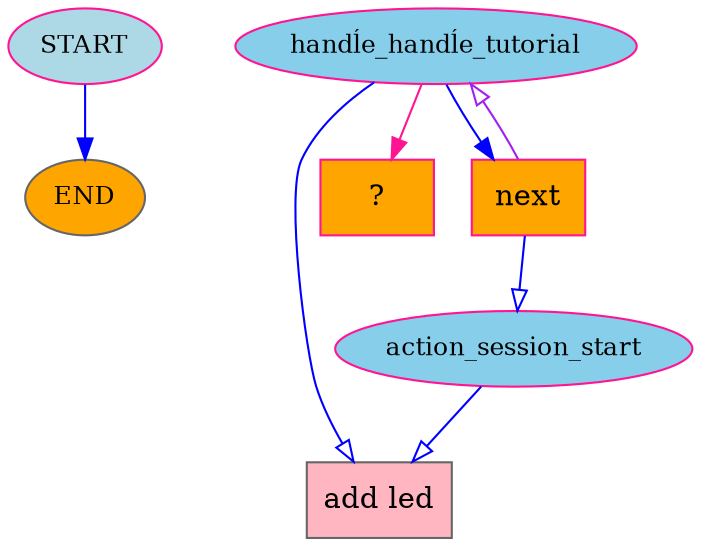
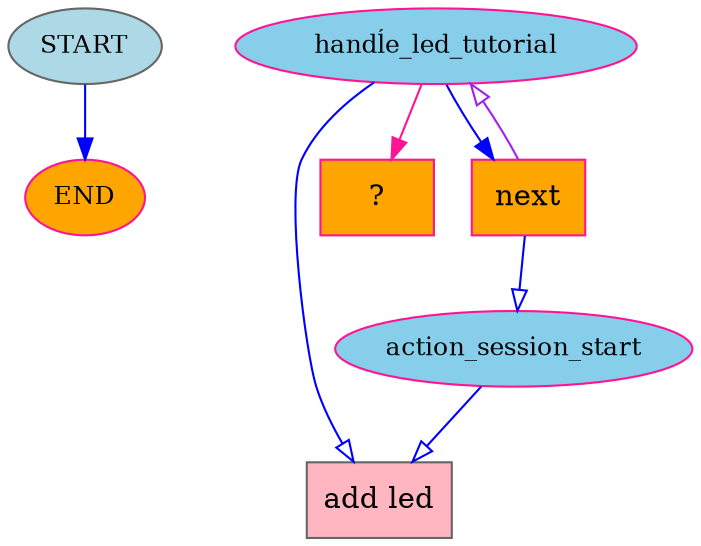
  digraph {
    node [color=deeppink fillcolor=orange fontsize=12 style=filled]
    edge [arrowhead=onormal color=blue]
-   n1 [fillcolor=lightblue label=START]
-   n2 [color=gray40 label=END]
+   n1 [color=gray40 fillcolor=lightblue label=START]
+   n2 [label=END]
    n3 [fillcolor=skyblue label=action_session_start]
    n4 [color=gray40 fillcolor=lightpink label="add led" shape=rect fontsize=""]
-   n5 [fillcolor=skyblue label="handĺe_handĺe_tutorial"]
+   n5 [fillcolor=skyblue label="handĺe_led_tutorial"]
    n6 [label="  ?  " shape=rect fontsize=""]
    n7 [label=next shape=rect fontsize=""]
    n1 -> n2 [arrowhead=normal]
    n3 -> n4
    n5 -> n4
    n5 -> n6 [arrowhead=normal color=deeppink]
    n5 -> n7 [arrowhead=normal]
    n7 -> n3
    n7 -> n5 [color=purple]
  }
